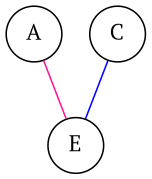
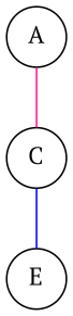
  graph {
    fontname="PT Serif"
    node [fontname="PT Serif" shape=circle]
    edge [fontname="PT Serif" style=solid]
    A
    E
    C
-   A -- E [color=deeppink]
+   A -- C [color=deeppink]
    C -- E [color=blue]
  }
